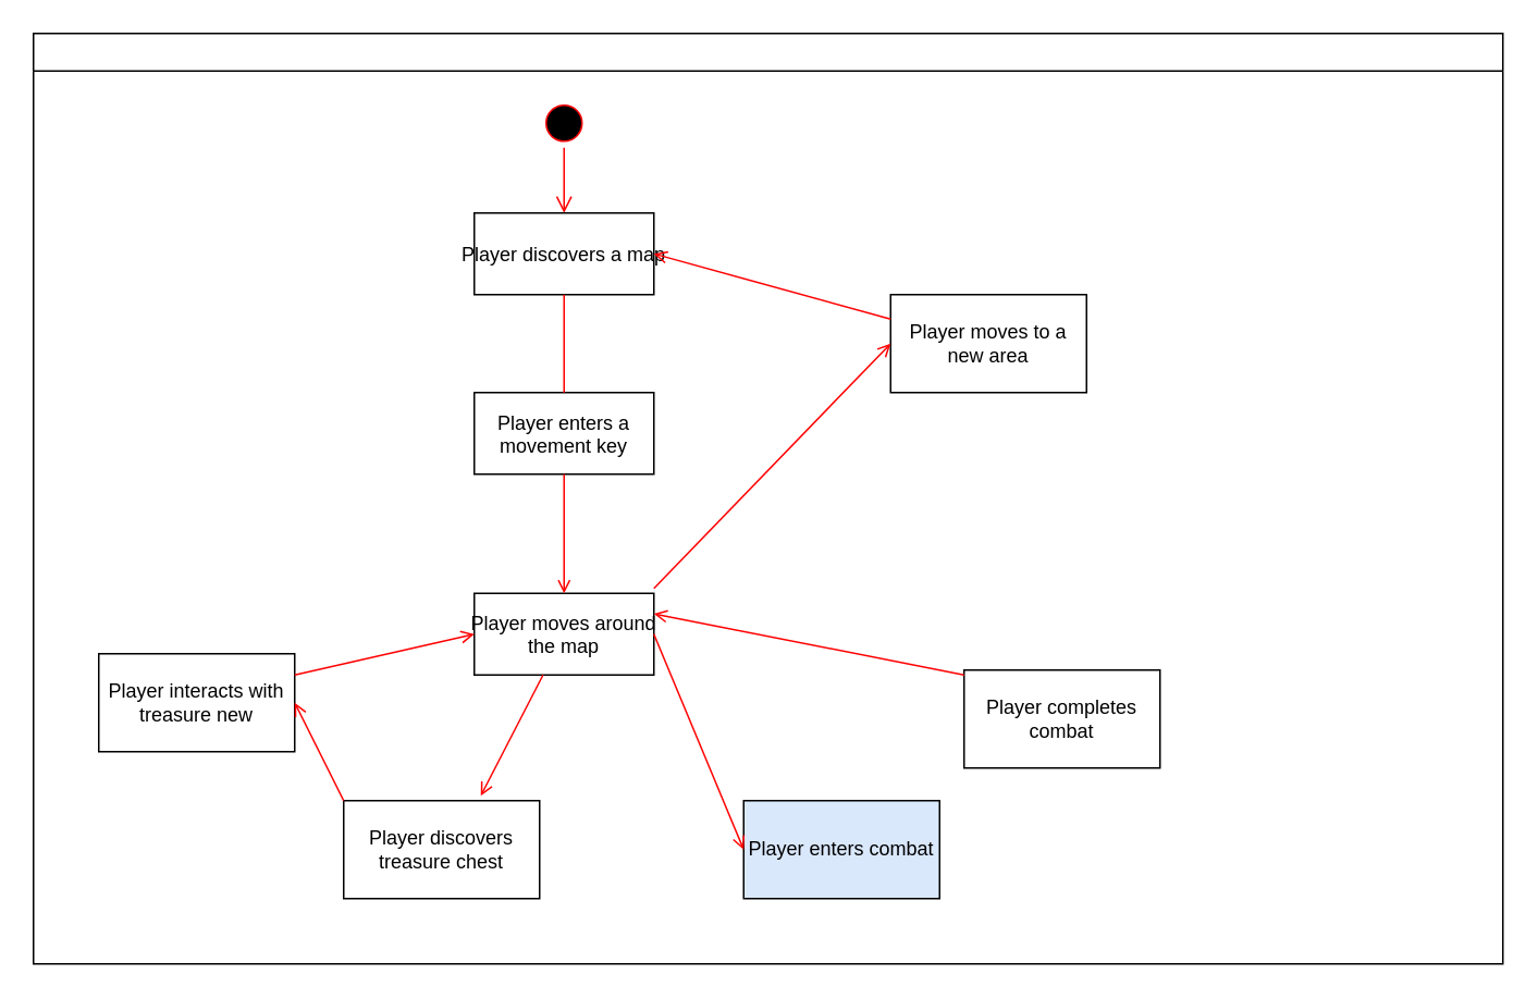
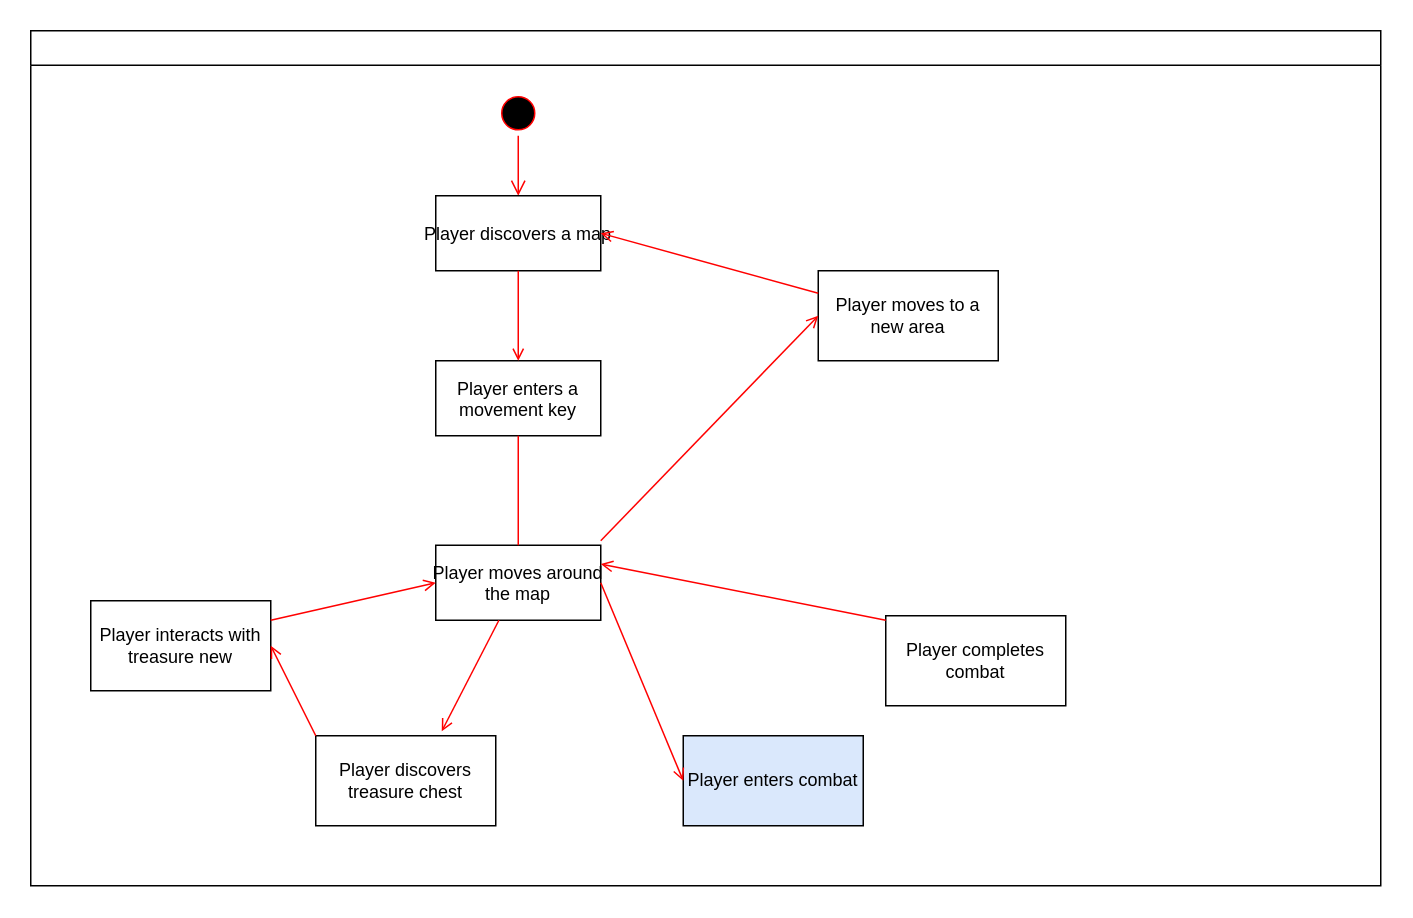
  <mxCell id="0" />
  <mxCell id="1" parent="0" />
  <mxCell id="2" value="" style="swimlane;whiteSpace=wrap" parent="1" vertex="1"><mxGeometry x="20" y="20" width="900" height="570" as="geometry" /></mxCell>
  <mxCell id="3" value="" style="ellipse;shape=startState;fillColor=#000000;strokeColor=#ff0000;" parent="2" vertex="1"><mxGeometry x="310" y="40" width="30" height="30" as="geometry" /></mxCell>
  <mxCell id="4" value="" style="edgeStyle=elbowEdgeStyle;elbow=horizontal;verticalAlign=bottom;endArrow=open;endSize=8;strokeColor=#FF0000;endFill=1;rounded=0" parent="2" source="3" target="5" edge="1"><mxGeometry x="310" y="40" as="geometry"><mxPoint x="325" y="110" as="targetPoint" /></mxGeometry></mxCell>
  <mxCell id="5" value="Player discovers a map" style="" parent="2" vertex="1"><mxGeometry x="270" y="110" width="110" height="50" as="geometry" /></mxCell>
  <mxCell id="6" value="Player enters a &#10;movement key" style="" parent="2" vertex="1"><mxGeometry x="270" y="220" width="110" height="50" as="geometry" /></mxCell>
- <mxCell id="7" value="" style="endArrow=none;strokeColor=#FF0000;endFill=1;rounded=0;" parent="2" source="5" target="6" edge="1"><mxGeometry relative="1" as="geometry" /></mxCell>
+ <mxCell id="7" value="" style="endArrow=open;strokeColor=#FF0000;endFill=1;rounded=0" parent="2" source="5" target="6" edge="1"><mxGeometry relative="1" as="geometry" /></mxCell>
  <mxCell id="8" value="Player moves around&#10;the map" style="" parent="2" vertex="1"><mxGeometry x="270" y="343" width="110" height="50" as="geometry" /></mxCell>
- <mxCell id="9" value="" style="endArrow=open;strokeColor=#FF0000;endFill=1;rounded=0" parent="2" source="6" target="8" edge="1"><mxGeometry relative="1" as="geometry" /></mxCell>
+ <mxCell id="9" value="" style="endArrow=none;strokeColor=#FF0000;endFill=1;rounded=0;" parent="2" source="6" target="8" edge="1"><mxGeometry relative="1" as="geometry" /></mxCell>
  <mxCell id="10" value="Player discovers treasure chest" style="rounded=0;whiteSpace=wrap;html=1;" vertex="1" parent="2"><mxGeometry x="190" y="470" width="120" height="60" as="geometry" /></mxCell>
  <mxCell id="11" value="" style="endArrow=open;strokeColor=#FF0000;endFill=1;rounded=0;entryX=0.7;entryY=-0.05;entryDx=0;entryDy=0;entryPerimeter=0;" parent="2" source="8" target="10" edge="1"><mxGeometry relative="1" as="geometry"><mxPoint x="510" y="368" as="targetPoint" /></mxGeometry></mxCell>
  <mxCell id="12" value="Player moves to a new area" style="rounded=0;whiteSpace=wrap;html=1;" vertex="1" parent="2"><mxGeometry x="525" y="160" width="120" height="60" as="geometry" /></mxCell>
  <mxCell id="13" value="" style="endArrow=open;strokeColor=#FF0000;endFill=1;rounded=0;entryX=0;entryY=0.5;entryDx=0;entryDy=0;" edge="1" parent="2" target="12"><mxGeometry relative="1" as="geometry"><mxPoint x="380" y="340" as="sourcePoint" /><mxPoint x="478.32" y="427" as="targetPoint" /></mxGeometry></mxCell>
  <mxCell id="14" value="Player enters combat" style="rounded=0;whiteSpace=wrap;html=1;fillColor=#dae8fc;" vertex="1" parent="2"><mxGeometry x="435" y="470" width="120" height="60" as="geometry" /></mxCell>
  <mxCell id="15" value="" style="endArrow=open;strokeColor=#FF0000;endFill=1;rounded=0;entryX=0;entryY=0.5;entryDx=0;entryDy=0;exitX=1;exitY=0.5;exitDx=0;exitDy=0;" edge="1" parent="2" source="8" target="14"><mxGeometry relative="1" as="geometry"><mxPoint x="390" y="350" as="sourcePoint" /><mxPoint x="470" y="250" as="targetPoint" /><Array as="points" /></mxGeometry></mxCell>
  <mxCell id="16" value="" style="endArrow=open;strokeColor=#FF0000;endFill=1;rounded=0;entryX=1;entryY=0.5;entryDx=0;entryDy=0;exitX=0;exitY=0.25;exitDx=0;exitDy=0;" edge="1" parent="2" source="12" target="5"><mxGeometry relative="1" as="geometry"><mxPoint x="490" y="210" as="sourcePoint" /><mxPoint x="570" y="110" as="targetPoint" /></mxGeometry></mxCell>
  <mxCell id="17" value="Player completes combat" style="rounded=0;whiteSpace=wrap;html=1;" vertex="1" parent="2"><mxGeometry x="570" y="390" width="120" height="60" as="geometry" /></mxCell>
  <mxCell id="18" value="Player interacts with treasure new" style="rounded=0;whiteSpace=wrap;html=1;" vertex="1" parent="2"><mxGeometry x="40" y="380" width="120" height="60" as="geometry" /></mxCell>
  <mxCell id="19" value="" style="endArrow=open;strokeColor=#FF0000;endFill=1;rounded=0;entryX=1;entryY=0.5;entryDx=0;entryDy=0;" edge="1" parent="2" target="18"><mxGeometry relative="1" as="geometry"><mxPoint x="190.001" y="470" as="sourcePoint" /><mxPoint x="151.88" y="544" as="targetPoint" /></mxGeometry></mxCell>
  <mxCell id="20" value="" style="endArrow=open;strokeColor=#FF0000;endFill=1;rounded=0;entryX=0;entryY=0.5;entryDx=0;entryDy=0;" edge="1" parent="2" target="8"><mxGeometry relative="1" as="geometry"><mxPoint x="160.001" y="393" as="sourcePoint" /><mxPoint x="130" y="333" as="targetPoint" /></mxGeometry></mxCell>
  <mxCell id="21" value="" style="endArrow=open;strokeColor=#FF0000;endFill=1;rounded=0;entryX=1;entryY=0.25;entryDx=0;entryDy=0;exitX=0.5;exitY=0;exitDx=0;exitDy=0;" edge="1" parent="2" target="8"><mxGeometry relative="1" as="geometry"><mxPoint x="570" y="393" as="sourcePoint" /><mxPoint x="645" y="343" as="targetPoint" /><Array as="points" /></mxGeometry></mxCell>
